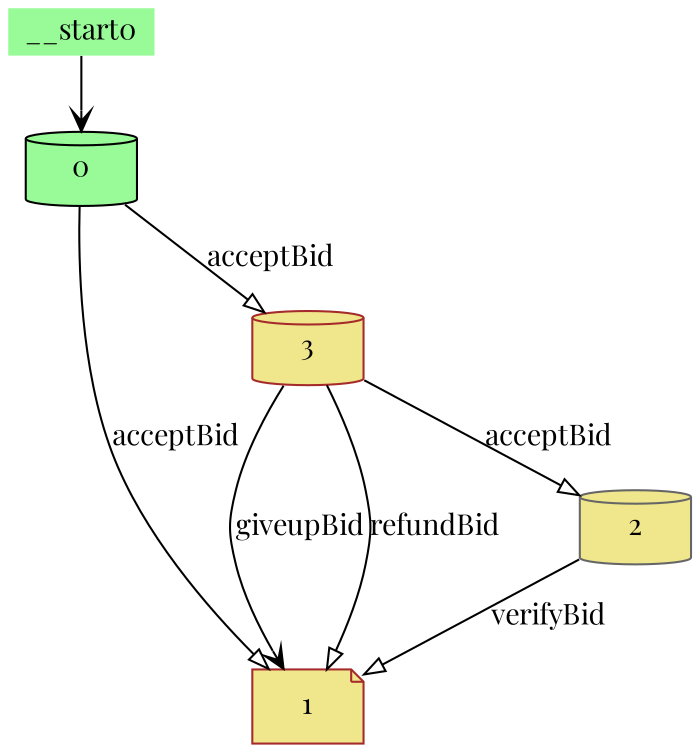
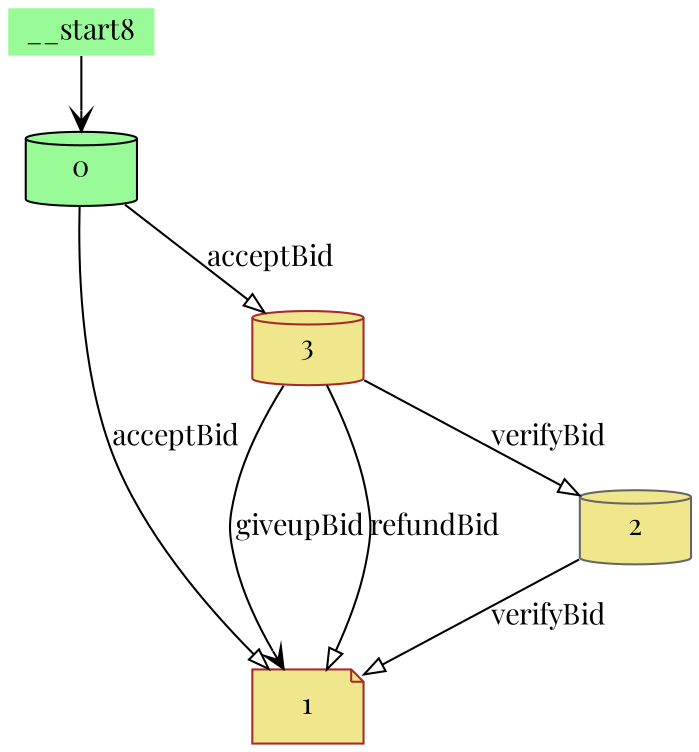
  digraph {
    fontname="Playfair Display"
    node [color=brown fillcolor=khaki fontname="Playfair Display" shape=cylinder style=filled]
    edge [arrowhead=onormal fontname="Playfair Display"]
    n1 [color=black fillcolor=palegreen label=0]
    n2 [label=1 shape=note]
    n3 [label=3]
    n4 [color=gray40 label=2]
-   __start0 [color=teal fillcolor=palegreen height=0 shape=none width=0]
+   __start0 [color=teal fillcolor=palegreen height=0 shape=none width=0 label=__start8]
    n1 -> n2 [label=acceptBid]
    n1 -> n3 [label=acceptBid]
    n3 -> n2 [arrowhead=vee label=giveupBid]
    n3 -> n2 [label=refundBid]
-   n3 -> n4 [label=acceptBid]
+   n3 -> n4 [label=verifyBid]
    n4 -> n2 [label=verifyBid]
    __start0 -> n1 [arrowhead=vee]
  }
